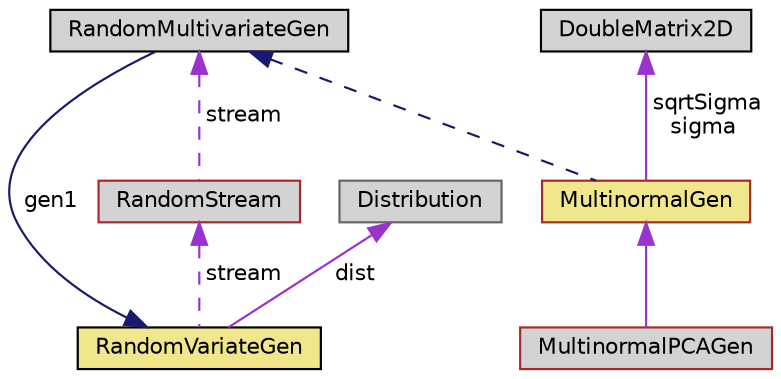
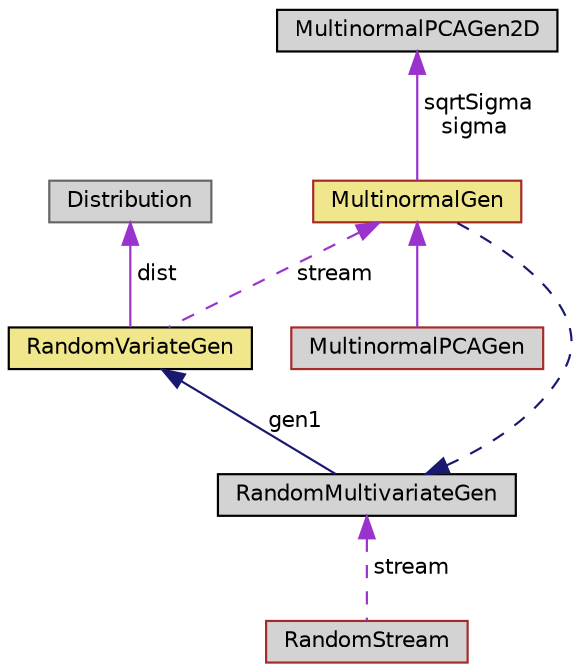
  digraph {
    node [color=brown fillcolor=lightgrey fontname=Helvetica fontsize=10 shape=record style=filled]
    edge [color=darkorchid3 dir=back fontname=Helvetica fontsize=10 labelfontname=Helvetica labelfontsize=10 style=solid]
    n1 [fontcolor=black height=0.2 label=MultinormalPCAGen width=0.4]
    n2 [fillcolor=khaki height=0.2 label=MultinormalGen width=0.4]
    n3 [color=black height=0.2 label=RandomMultivariateGen width=0.4]
    n4 [height=0.2 label=RandomStream width=0.4]
    n5 [color=black fillcolor=khaki height=0.2 label=RandomVariateGen width=0.4]
    n6 [color=gray40 height=0.2 label=Distribution width=0.4]
-   n7 [color=black height=0.2 label=DoubleMatrix2D width=0.4]
+   n7 [color=black height=0.2 label=MultinormalPCAGen2D width=0.4]
    n2 -> n1
    n3 -> n2 [color=midnightblue style=dashed]
    n3 -> n4 [label=" stream" style=dashed]
-   n4 -> n5 [label=" stream" style=dashed]
+   n2 -> n5 [label=" stream" style=dashed]
    n5 -> n3 [color=midnightblue label=" gen1"]
    n6 -> n5 [label=" dist"]
    n7 -> n2 [label=" sqrtSigma\nsigma"]
  }
